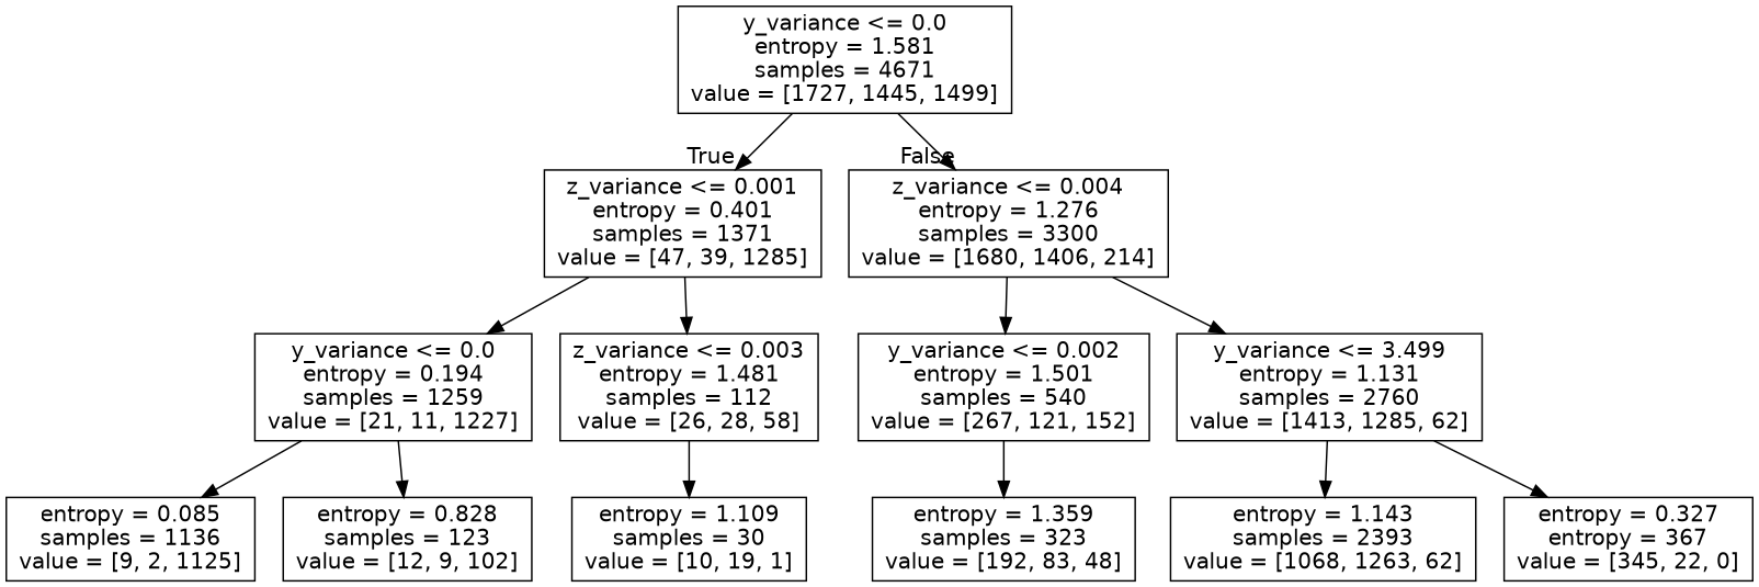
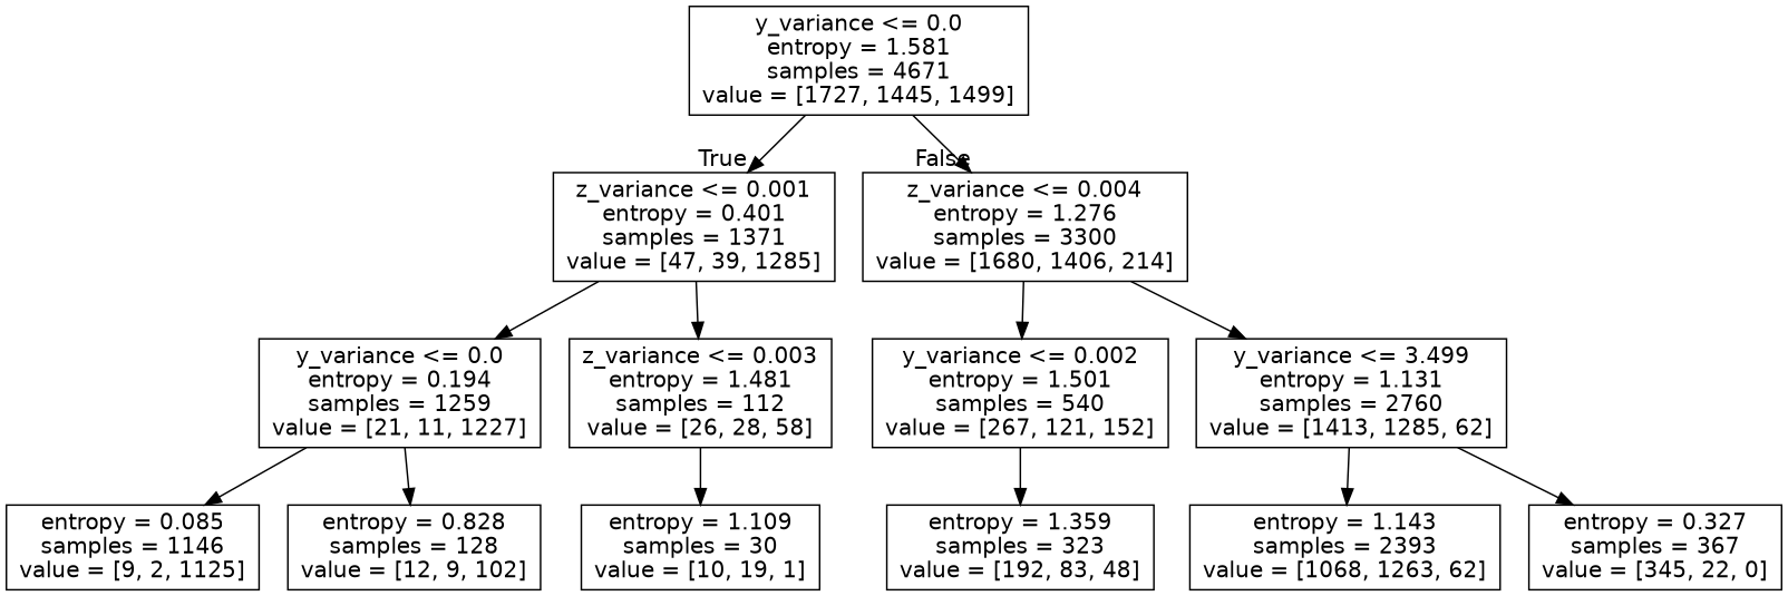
  digraph {
    node [fontname=helvetica shape=box]
    edge [fontname=helvetica]
    n1 [label="y_variance <= 0.0\nentropy = 1.581\nsamples = 4671\nvalue = [1727, 1445, 1499]"]
    n2 [label="z_variance <= 0.001\nentropy = 0.401\nsamples = 1371\nvalue = [47, 39, 1285]"]
    n3 [label="z_variance <= 0.004\nentropy = 1.276\nsamples = 3300\nvalue = [1680, 1406, 214]"]
    n4 [label="y_variance <= 0.0\nentropy = 0.194\nsamples = 1259\nvalue = [21, 11, 1227]"]
    n5 [label="z_variance <= 0.003\nentropy = 1.481\nsamples = 112\nvalue = [26, 28, 58]"]
    n6 [label="y_variance <= 0.002\nentropy = 1.501\nsamples = 540\nvalue = [267, 121, 152]"]
    n7 [label="y_variance <= 3.499\nentropy = 1.131\nsamples = 2760\nvalue = [1413, 1285, 62]"]
-   n8 [label="entropy = 0.085\nsamples = 1136\nvalue = [9, 2, 1125]"]
-   n9 [label="entropy = 0.828\nsamples = 123\nvalue = [12, 9, 102]"]
+   n8 [label="entropy = 0.085\nsamples = 1146\nvalue = [9, 2, 1125]"]
+   n9 [label="entropy = 0.828\nsamples = 128\nvalue = [12, 9, 102]"]
    n10 [label="entropy = 1.109\nsamples = 30\nvalue = [10, 19, 1]"]
    n11 [label="entropy = 1.359\nsamples = 323\nvalue = [192, 83, 48]"]
    n12 [label="entropy = 1.143\nsamples = 2393\nvalue = [1068, 1263, 62]"]
-   n13 [label="entropy = 0.327\nentropy = 367\nvalue = [345, 22, 0]"]
+   n13 [label="entropy = 0.327\nsamples = 367\nvalue = [345, 22, 0]"]
    n1 -> n2 [headlabel=True labelangle=45 labeldistance=2.5]
    n1 -> n3 [headlabel=False labelangle=-45 labeldistance=2.5]
    n2 -> n4
    n2 -> n5
    n3 -> n6
    n3 -> n7
    n4 -> n8
    n4 -> n9
    n5 -> n10
    n6 -> n11
    n7 -> n12
    n7 -> n13
  }
